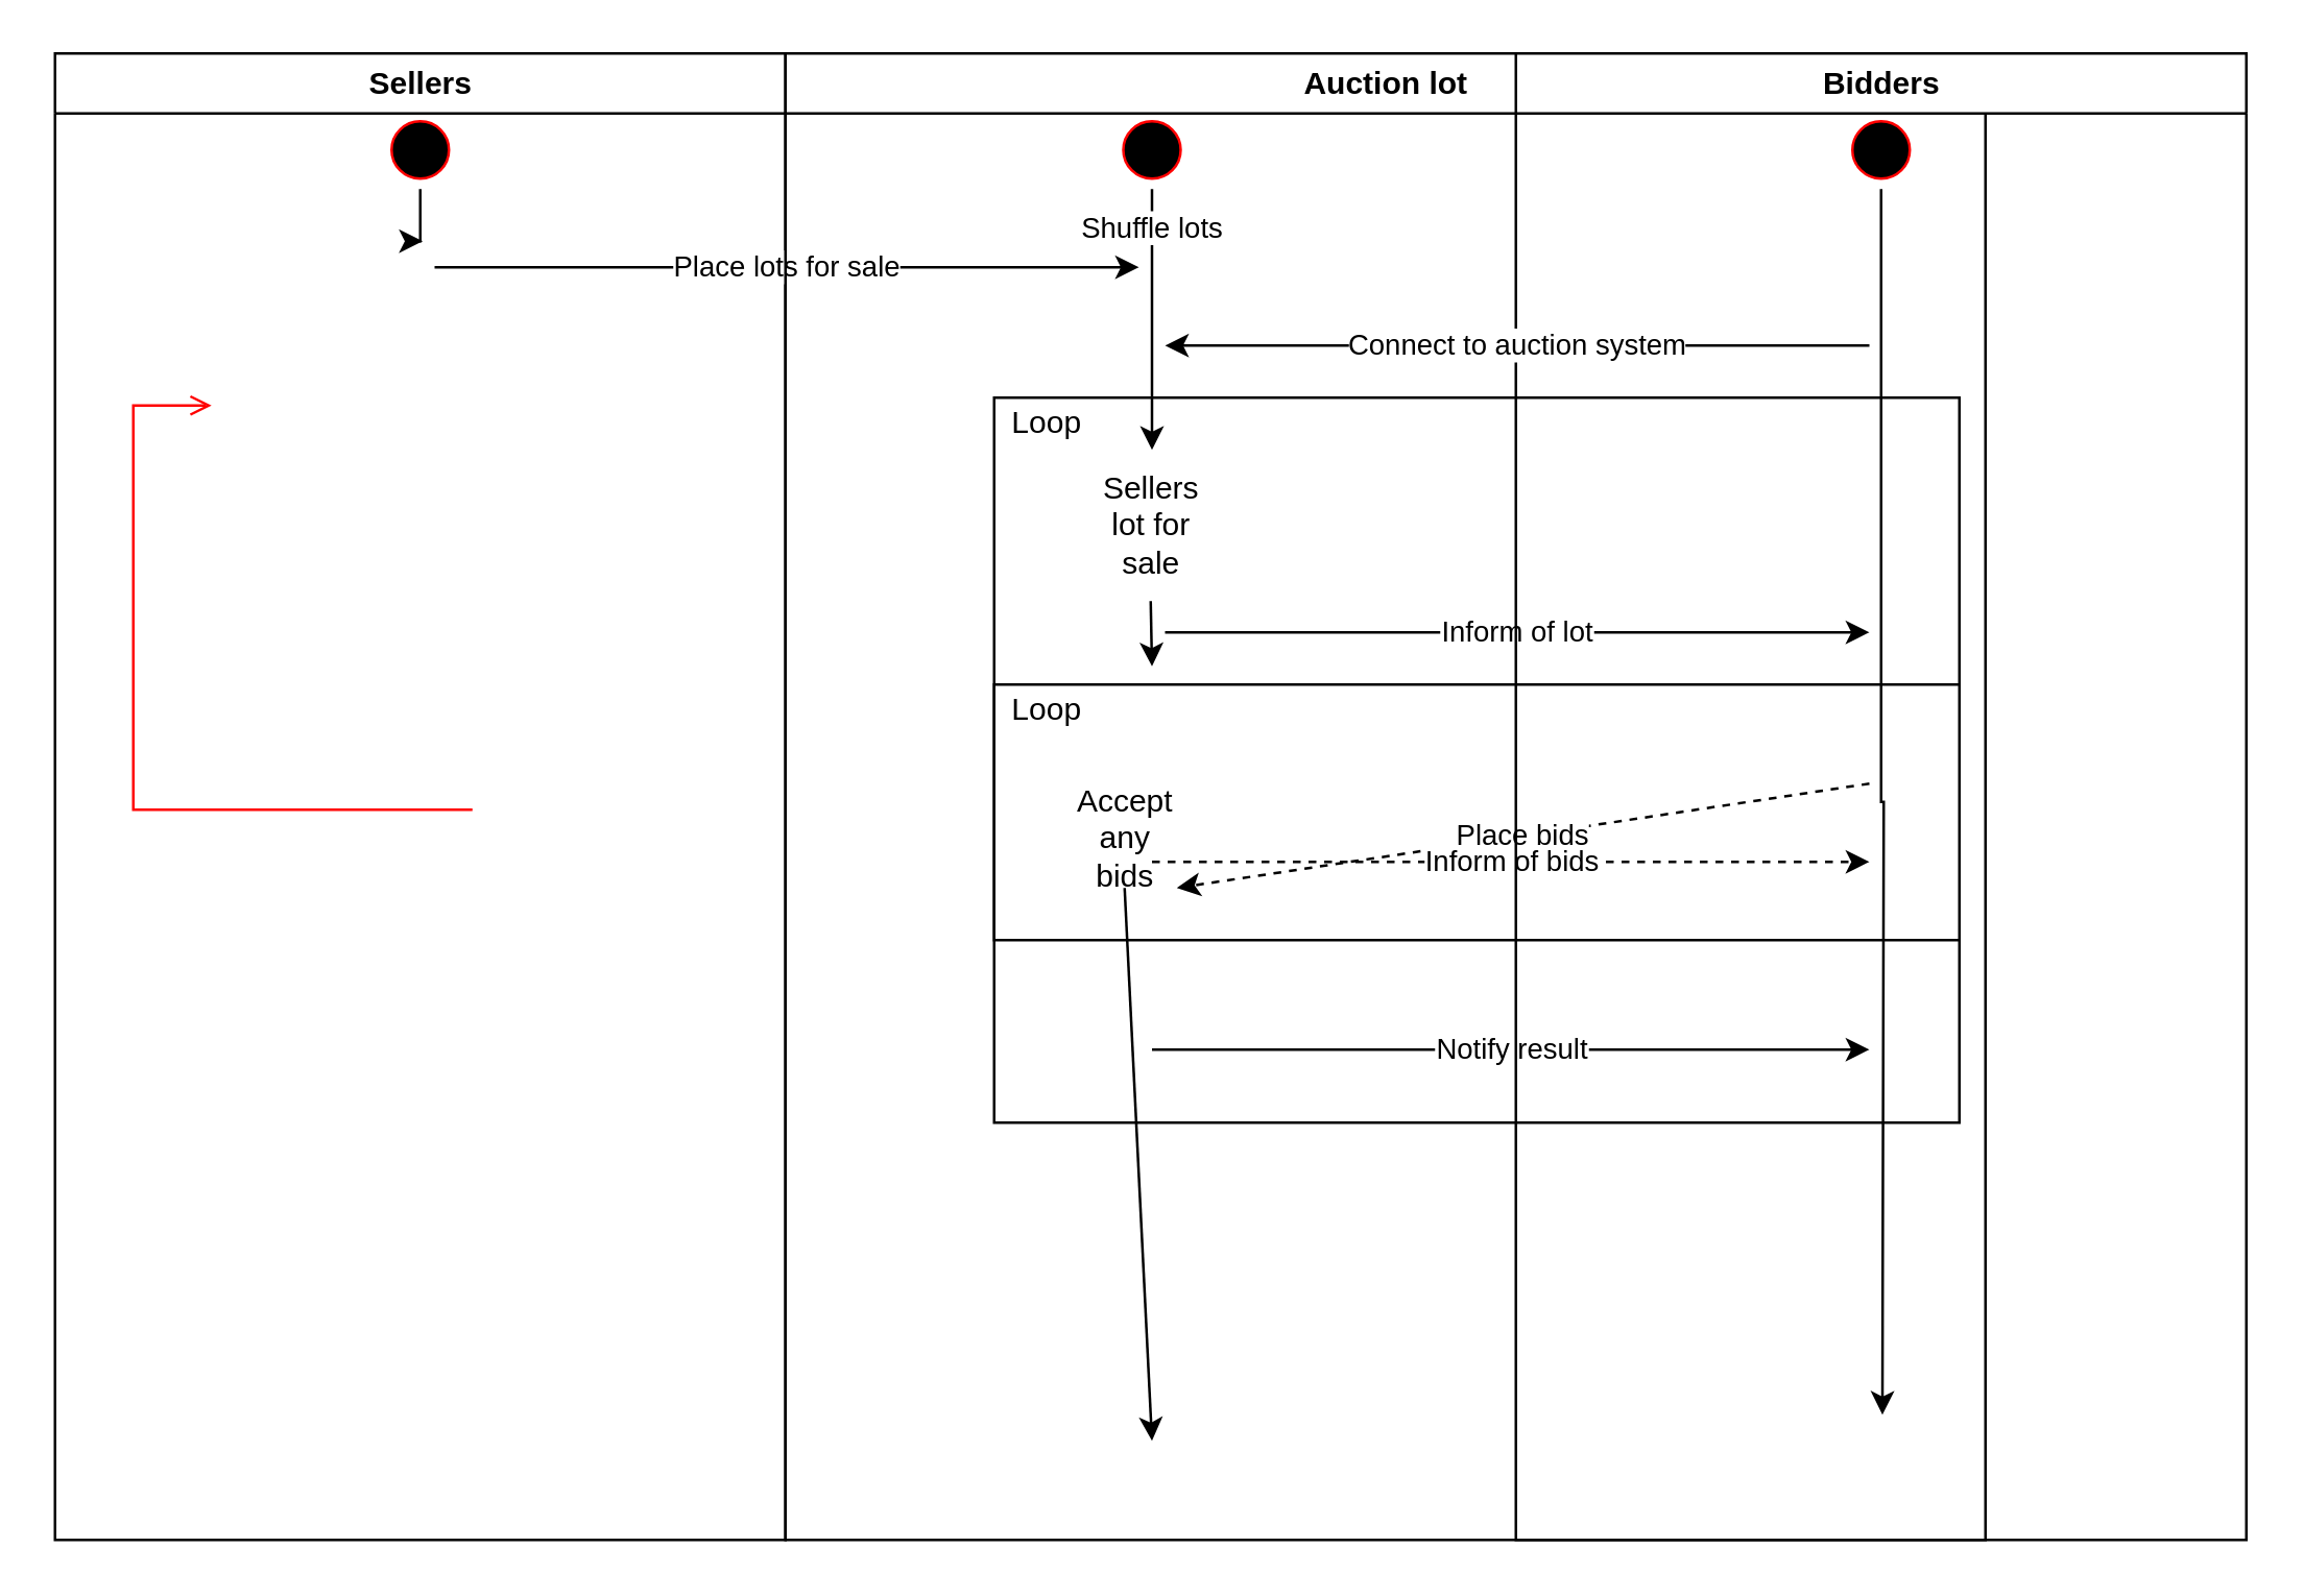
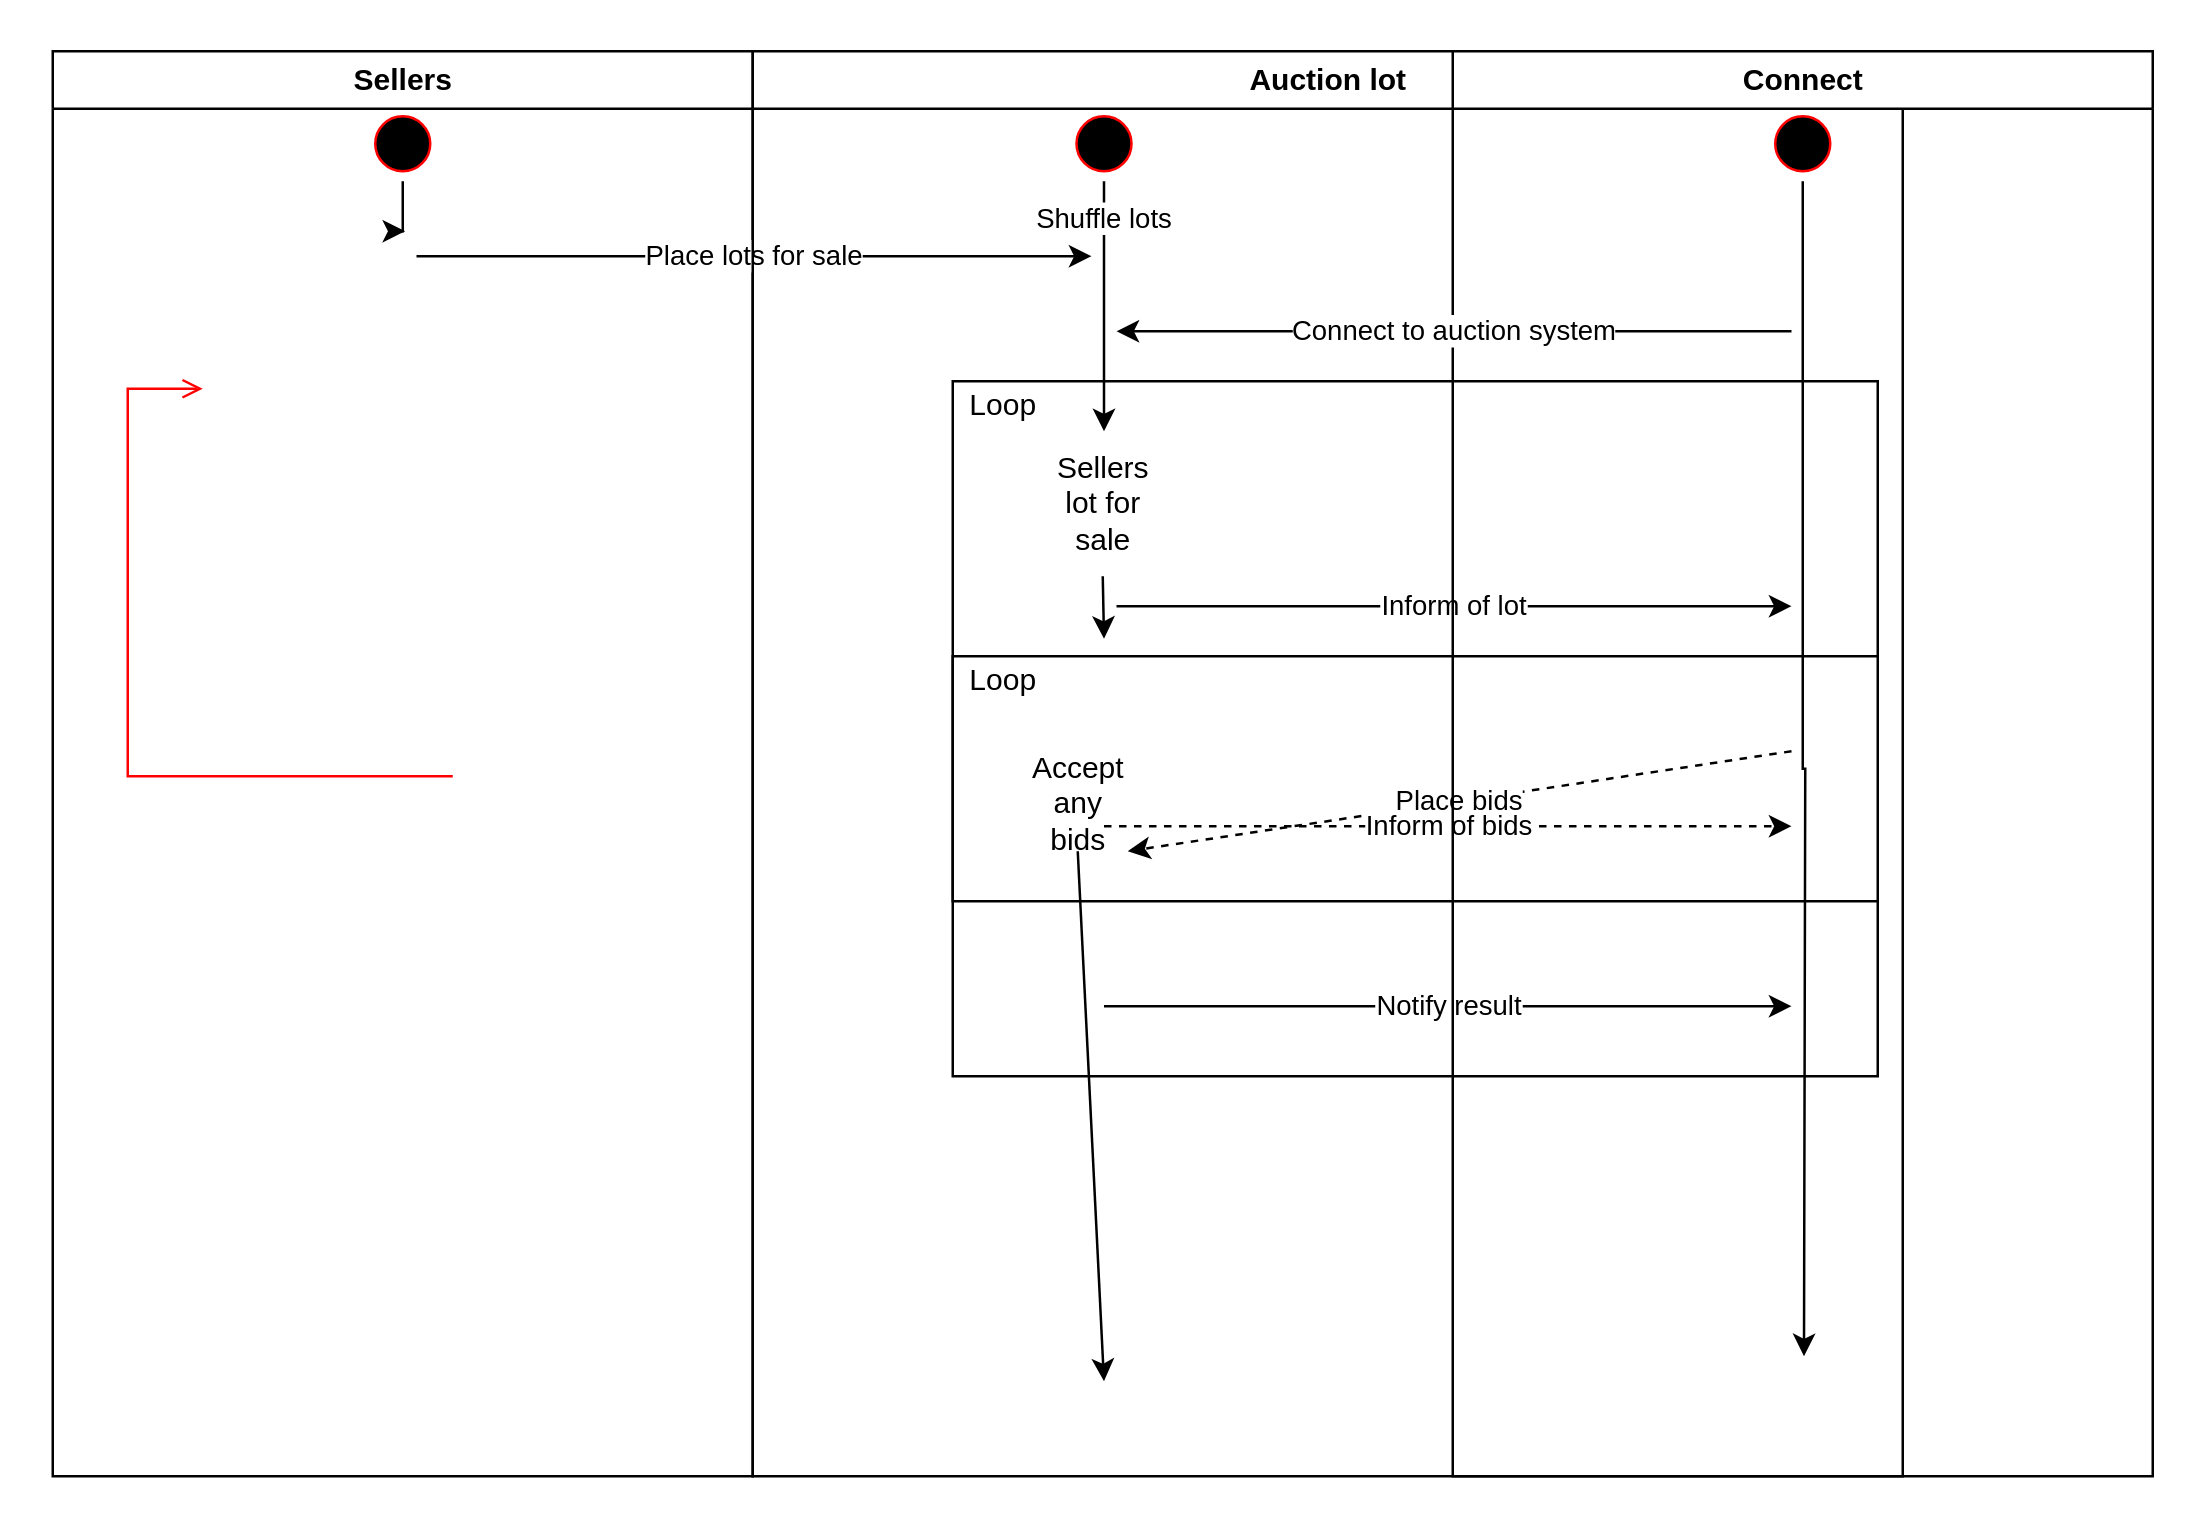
  <mxCell id="0" />
  <mxCell id="1" parent="0" />
  <mxCell id="2" value="Sellers" style="swimlane;whiteSpace=wrap" parent="1" vertex="1"><mxGeometry x="20.5" y="20" width="280" height="570" as="geometry" /></mxCell>
  <mxCell id="3" value="" style="edgeStyle=elbowEdgeStyle;elbow=horizontal;strokeColor=#FF0000;endArrow=open;endFill=1;rounded=0" parent="2" edge="1"><mxGeometry width="100" height="100" relative="1" as="geometry"><mxPoint x="160" y="290" as="sourcePoint" /><mxPoint x="60" y="135" as="targetPoint" /><Array as="points"><mxPoint x="30" y="250" /></Array></mxGeometry></mxCell>
  <mxCell id="4" value="" style="ellipse;shape=startState;fillColor=#000000;strokeColor=#ff0000;" vertex="1" parent="2"><mxGeometry x="125" y="22" width="30" height="30" as="geometry" /></mxCell>
  <mxCell id="5" value="Place lots for sale" style="endArrow=classic;html=1;" edge="1" parent="2"><mxGeometry width="50" height="50" relative="1" as="geometry"><mxPoint x="145.5" y="82" as="sourcePoint" /><mxPoint x="415.5" y="82" as="targetPoint" /></mxGeometry></mxCell>
  <mxCell id="6" value="Auction lot" style="swimlane;whiteSpace=wrap" parent="1" vertex="1"><mxGeometry x="300.5" y="20" width="460" height="570" as="geometry" /></mxCell>
  <mxCell id="7" value="" style="rounded=0;whiteSpace=wrap;html=1;" vertex="1" parent="6"><mxGeometry x="80" y="132" width="370" height="278" as="geometry" /></mxCell>
  <mxCell id="8" value="" style="rounded=0;whiteSpace=wrap;html=1;" vertex="1" parent="6"><mxGeometry x="80" y="242" width="370" height="98" as="geometry" /></mxCell>
  <mxCell id="9" value="" style="ellipse;shape=startState;fillColor=#000000;strokeColor=#ff0000;" parent="6" vertex="1"><mxGeometry x="125.5" y="22" width="30" height="30" as="geometry" /></mxCell>
  <mxCell id="10" value="Loop" style="text;html=1;strokeColor=none;fillColor=none;align=center;verticalAlign=middle;whiteSpace=wrap;rounded=0;" vertex="1" parent="6"><mxGeometry x="80" y="132" width="40" height="20" as="geometry" /></mxCell>
  <mxCell id="11" value="Sellers lot for sale" style="text;html=1;strokeColor=none;fillColor=none;align=center;verticalAlign=middle;whiteSpace=wrap;rounded=0;" vertex="1" parent="6"><mxGeometry x="120" y="152" width="40" height="58" as="geometry" /></mxCell>
  <mxCell id="12" value="" style="endArrow=classic;html=1;exitX=0.5;exitY=1;exitDx=0;exitDy=0;" edge="1" parent="6" source="11"><mxGeometry width="50" height="50" relative="1" as="geometry"><mxPoint x="90.5" y="285" as="sourcePoint" /><mxPoint x="140.5" y="235" as="targetPoint" /></mxGeometry></mxCell>
  <mxCell id="13" value="Inform of lot" style="endArrow=classic;html=1;" edge="1" parent="6"><mxGeometry width="50" height="50" relative="1" as="geometry"><mxPoint x="145.5" y="222" as="sourcePoint" /><mxPoint x="415.5" y="222" as="targetPoint" /></mxGeometry></mxCell>
  <mxCell id="14" value="Accept any bids" style="text;html=1;strokeColor=none;fillColor=none;align=center;verticalAlign=middle;whiteSpace=wrap;rounded=0;" vertex="1" parent="6"><mxGeometry x="110" y="282" width="40" height="38" as="geometry" /></mxCell>
  <mxCell id="15" value="Place bids" style="endArrow=classic;html=1;entryX=1;entryY=1;entryDx=0;entryDy=0;dashed=1;" edge="1" parent="6" target="14"><mxGeometry width="50" height="50" relative="1" as="geometry"><mxPoint x="415.5" y="280" as="sourcePoint" /><mxPoint x="465.5" y="222" as="targetPoint" /></mxGeometry></mxCell>
  <mxCell id="16" value="" style="endArrow=classic;html=1;exitX=0.5;exitY=1;exitDx=0;exitDy=0;" edge="1" parent="6" source="14"><mxGeometry width="50" height="50" relative="1" as="geometry"><mxPoint x="90.5" y="382" as="sourcePoint" /><mxPoint x="140.5" y="532" as="targetPoint" /></mxGeometry></mxCell>
  <mxCell id="17" value="Inform of bids" style="endArrow=classic;html=1;dashed=1;" edge="1" parent="6"><mxGeometry width="50" height="50" relative="1" as="geometry"><mxPoint x="140.5" y="310" as="sourcePoint" /><mxPoint x="415.5" y="310" as="targetPoint" /></mxGeometry></mxCell>
  <mxCell id="18" value="Loop" style="text;html=1;strokeColor=none;fillColor=none;align=center;verticalAlign=middle;whiteSpace=wrap;rounded=0;" vertex="1" parent="6"><mxGeometry x="80" y="242" width="40" height="20" as="geometry" /></mxCell>
  <mxCell id="19" value="Notify result" style="endArrow=classic;html=1;" edge="1" parent="6"><mxGeometry width="50" height="50" relative="1" as="geometry"><mxPoint x="140.5" y="382" as="sourcePoint" /><mxPoint x="415.5" y="382" as="targetPoint" /></mxGeometry></mxCell>
- <mxCell id="20" value="Bidders" style="swimlane;whiteSpace=wrap" parent="1" vertex="1"><mxGeometry x="580.5" y="20" width="280" height="570" as="geometry" /></mxCell>
+ <mxCell id="20" value="Connect" style="swimlane;whiteSpace=wrap" parent="1" vertex="1"><mxGeometry x="580.5" y="20" width="280" height="570" as="geometry" /></mxCell>
  <mxCell id="21" value="" style="ellipse;shape=startState;fillColor=#000000;strokeColor=#ff0000;" vertex="1" parent="20"><mxGeometry x="125" y="22" width="30" height="30" as="geometry" /></mxCell>
  <mxCell id="22" value="Connect to auction system" style="endArrow=classic;html=1;" edge="1" parent="20"><mxGeometry width="50" height="50" relative="1" as="geometry"><mxPoint x="135.5" y="112" as="sourcePoint" /><mxPoint x="-134.5" y="112" as="targetPoint" /></mxGeometry></mxCell>
  <mxCell id="23" style="edgeStyle=orthogonalEdgeStyle;rounded=0;orthogonalLoop=1;jettySize=auto;html=1;" edge="1" parent="1" source="9"><mxGeometry relative="1" as="geometry"><mxPoint x="441" y="172" as="targetPoint" /></mxGeometry></mxCell>
  <mxCell id="24" value="Shuffle lots" style="edgeLabel;html=1;align=center;verticalAlign=middle;resizable=0;points=[];" vertex="1" connectable="0" parent="23"><mxGeometry x="-0.669" y="2" relative="1" as="geometry"><mxPoint x="-2.5" y="-3" as="offset" /></mxGeometry></mxCell>
  <mxCell id="25" style="edgeStyle=orthogonalEdgeStyle;rounded=0;orthogonalLoop=1;jettySize=auto;html=1;" edge="1" parent="1" source="21"><mxGeometry relative="1" as="geometry"><mxPoint x="721" y="542" as="targetPoint" /></mxGeometry></mxCell>
  <mxCell id="26" style="edgeStyle=orthogonalEdgeStyle;rounded=0;orthogonalLoop=1;jettySize=auto;html=1;" edge="1" parent="1" source="4"><mxGeometry relative="1" as="geometry"><mxPoint x="161" y="92" as="targetPoint" /></mxGeometry></mxCell>
